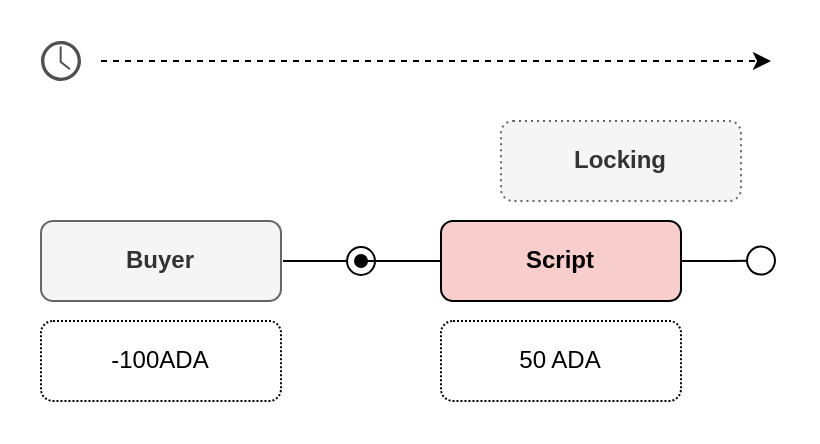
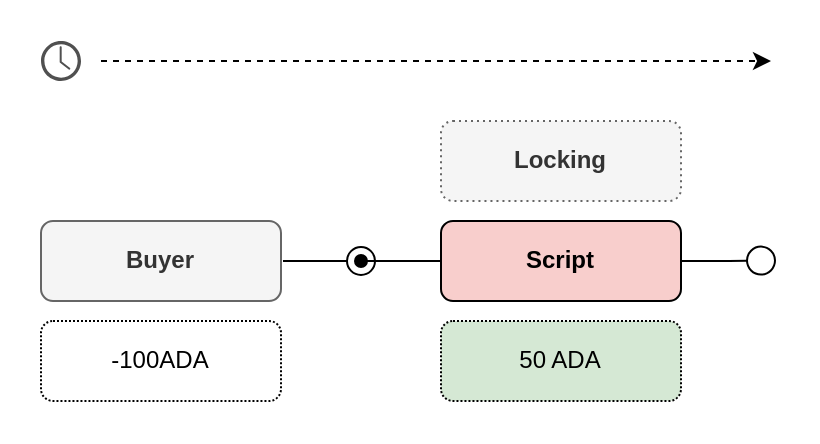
  <mxCell id="0" />
  <mxCell id="1" parent="0" />
- <mxCell id="2" value="&lt;b&gt;Locking&lt;/b&gt;" style="rounded=1;whiteSpace=wrap;html=1;fillColor=#f5f5f5;strokeColor=#666666;fontColor=#333333;dashed=1;dashPattern=1 2;strokeWidth=1;" vertex="1" parent="1"><mxGeometry x="250" y="60" width="120" height="40" as="geometry" /></mxCell>
+ <mxCell id="2" value="&lt;b&gt;Locking&lt;/b&gt;" style="rounded=1;whiteSpace=wrap;html=1;fillColor=#f5f5f5;strokeColor=#666666;fontColor=#333333;dashed=1;dashPattern=1 2;strokeWidth=1;" vertex="1" parent="1"><mxGeometry x="220" y="60" width="120" height="40" as="geometry" /></mxCell>
  <mxCell id="3" style="edgeStyle=orthogonalEdgeStyle;rounded=0;orthogonalLoop=1;jettySize=auto;html=1;exitX=1;exitY=0.5;exitDx=0;exitDy=0;endArrow=circle;endFill=0;" edge="1" parent="1"><mxGeometry relative="1" as="geometry"><mxPoint x="188" y="130" as="targetPoint" /><mxPoint x="141" y="130" as="sourcePoint" /></mxGeometry></mxCell>
  <mxCell id="4" value="&lt;b&gt;Buyer&lt;br&gt;&lt;/b&gt;" style="rounded=1;whiteSpace=wrap;html=1;fillColor=#f5f5f5;strokeColor=#666666;fontColor=#333333;" vertex="1" parent="1"><mxGeometry x="20" y="110" width="120" height="40" as="geometry" /></mxCell>
  <mxCell id="5" style="edgeStyle=orthogonalEdgeStyle;rounded=0;orthogonalLoop=1;jettySize=auto;html=1;exitX=1;exitY=0.5;exitDx=0;exitDy=0;entryX=0;entryY=0.5;entryDx=0;entryDy=0;endArrow=classicThin;endFill=1;" edge="1" parent="1" source="8"><mxGeometry relative="1" as="geometry"><mxPoint x="260" y="130" as="targetPoint" /><Array as="points"><mxPoint x="240" y="130" /><mxPoint x="240" y="130" /></Array></mxGeometry></mxCell>
  <mxCell id="6" style="edgeStyle=orthogonalEdgeStyle;rounded=0;orthogonalLoop=1;jettySize=auto;html=1;exitX=1;exitY=0.5;exitDx=0;exitDy=0;endArrow=circle;endFill=0;" edge="1" parent="1" source="8"><mxGeometry relative="1" as="geometry"><mxPoint x="388" y="129.71" as="targetPoint" /><mxPoint x="308" y="129.71" as="sourcePoint" /></mxGeometry></mxCell>
  <mxCell id="7" style="edgeStyle=orthogonalEdgeStyle;rounded=0;orthogonalLoop=1;jettySize=auto;html=1;exitX=0;exitY=0.5;exitDx=0;exitDy=0;endArrow=oval;endFill=1;" edge="1" parent="1"><mxGeometry relative="1" as="geometry"><mxPoint x="180" y="130" as="targetPoint" /><mxPoint x="230" y="130" as="sourcePoint" /></mxGeometry></mxCell>
  <mxCell id="8" value="&lt;b&gt;Script&lt;/b&gt;" style="rounded=1;whiteSpace=wrap;html=1;fillColor=#f8cecc;" vertex="1" parent="1"><mxGeometry x="220" y="110" width="120" height="40" as="geometry" /></mxCell>
  <mxCell id="9" style="edgeStyle=orthogonalEdgeStyle;rounded=0;orthogonalLoop=1;jettySize=auto;html=1;exitX=0.5;exitY=1;exitDx=0;exitDy=0;" edge="1" parent="1" source="2" target="2"><mxGeometry relative="1" as="geometry" /></mxCell>
  <mxCell id="10" value="" style="endArrow=classic;html=1;rounded=0;dashed=1;" edge="1" parent="1"><mxGeometry width="50" height="50" relative="1" as="geometry"><mxPoint x="50" y="30" as="sourcePoint" /><mxPoint x="385" y="30" as="targetPoint" /></mxGeometry></mxCell>
  <mxCell id="11" value="" style="sketch=0;pointerEvents=1;shadow=0;dashed=0;html=1;strokeColor=none;fillColor=#505050;labelPosition=center;verticalLabelPosition=bottom;verticalAlign=top;outlineConnect=0;align=center;shape=mxgraph.office.concepts.clock;" vertex="1" parent="1"><mxGeometry x="20" y="20" width="20" height="20" as="geometry" /></mxCell>
  <mxCell id="12" value="-100ADA" style="rounded=1;whiteSpace=wrap;html=1;dashed=1;dashPattern=1 1;strokeWidth=1;" vertex="1" parent="1"><mxGeometry x="20" y="160" width="120" height="40" as="geometry" /></mxCell>
- <mxCell id="13" value="50 ADA" style="rounded=1;whiteSpace=wrap;html=1;dashed=1;dashPattern=1 1;strokeWidth=1;" vertex="1" parent="1"><mxGeometry x="220" y="160" width="120" height="40" as="geometry" /></mxCell>
+ <mxCell id="13" value="50 ADA" style="rounded=1;whiteSpace=wrap;html=1;dashed=1;dashPattern=1 1;strokeWidth=1;fillColor=#d5e8d4;" vertex="1" parent="1"><mxGeometry x="220" y="160" width="120" height="40" as="geometry" /></mxCell>
